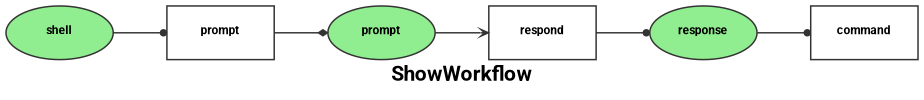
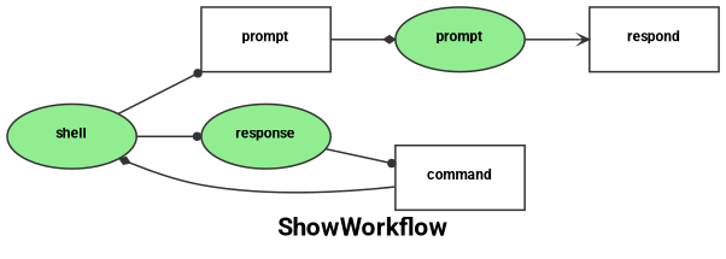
  digraph {
    fontname=Roboto
    label=<<B>ShowWorkflow</B>>
    rankdir=LR
    node [color="#333333" fillcolor=lightgreen fixedsize=false fontname=Roboto fontsize=8 shape=oval]
    edge [arrowhead=dot arrowsize=0.5 color="#333333" fontname=Roboto fontsize=7 style=solid]
    n1 [label=<<B>shell</B>> style=filled width=1]
    n2 [label=<<B>prompt</B>> shape=box width=1]
    n3 [label=<<B>prompt</B>> style=filled width=1]
    n4 [label=<<B>respond</B>> shape=box width=1]
    n5 [label=<<B>response</B>> style=filled width=1]
    n6 [label=<<B>command</B>> shape=box width=1]
    n1 -> n2
    n2 -> n3 [arrowhead=diamond]
    n3 -> n4 [arrowhead=vee]
-   n4 -> n5
+   n1 -> n5
    n5 -> n6
+   n6 -> n1 [arrowhead=diamond]
  }
